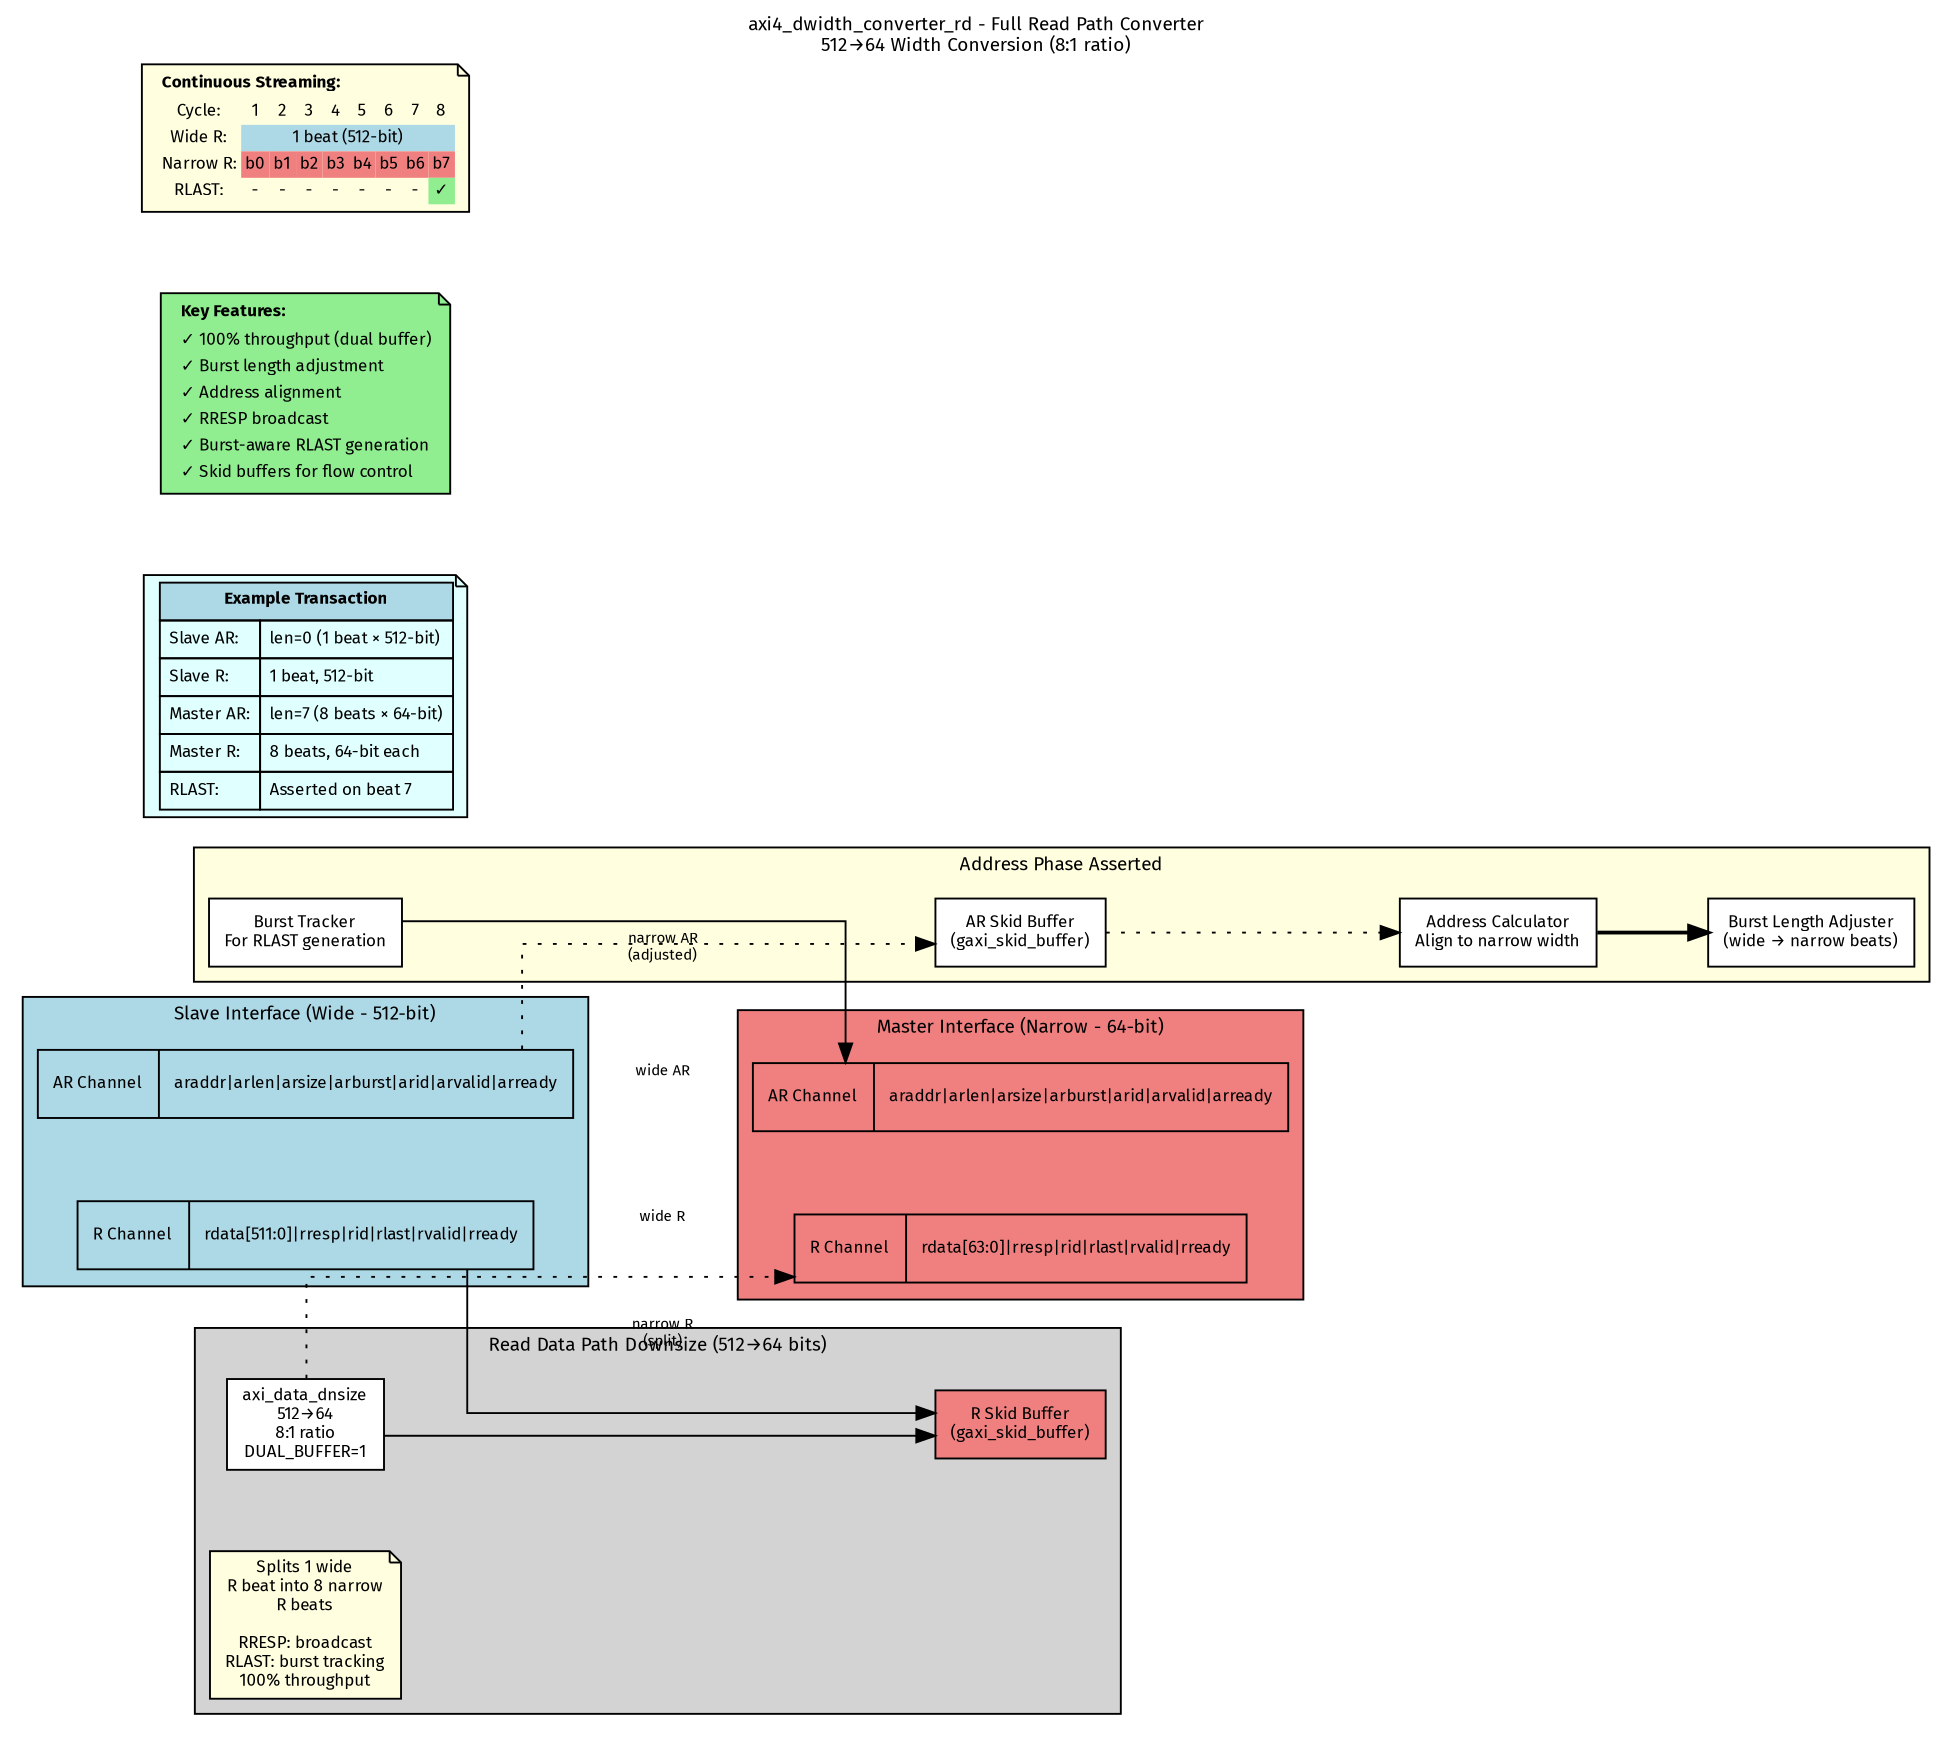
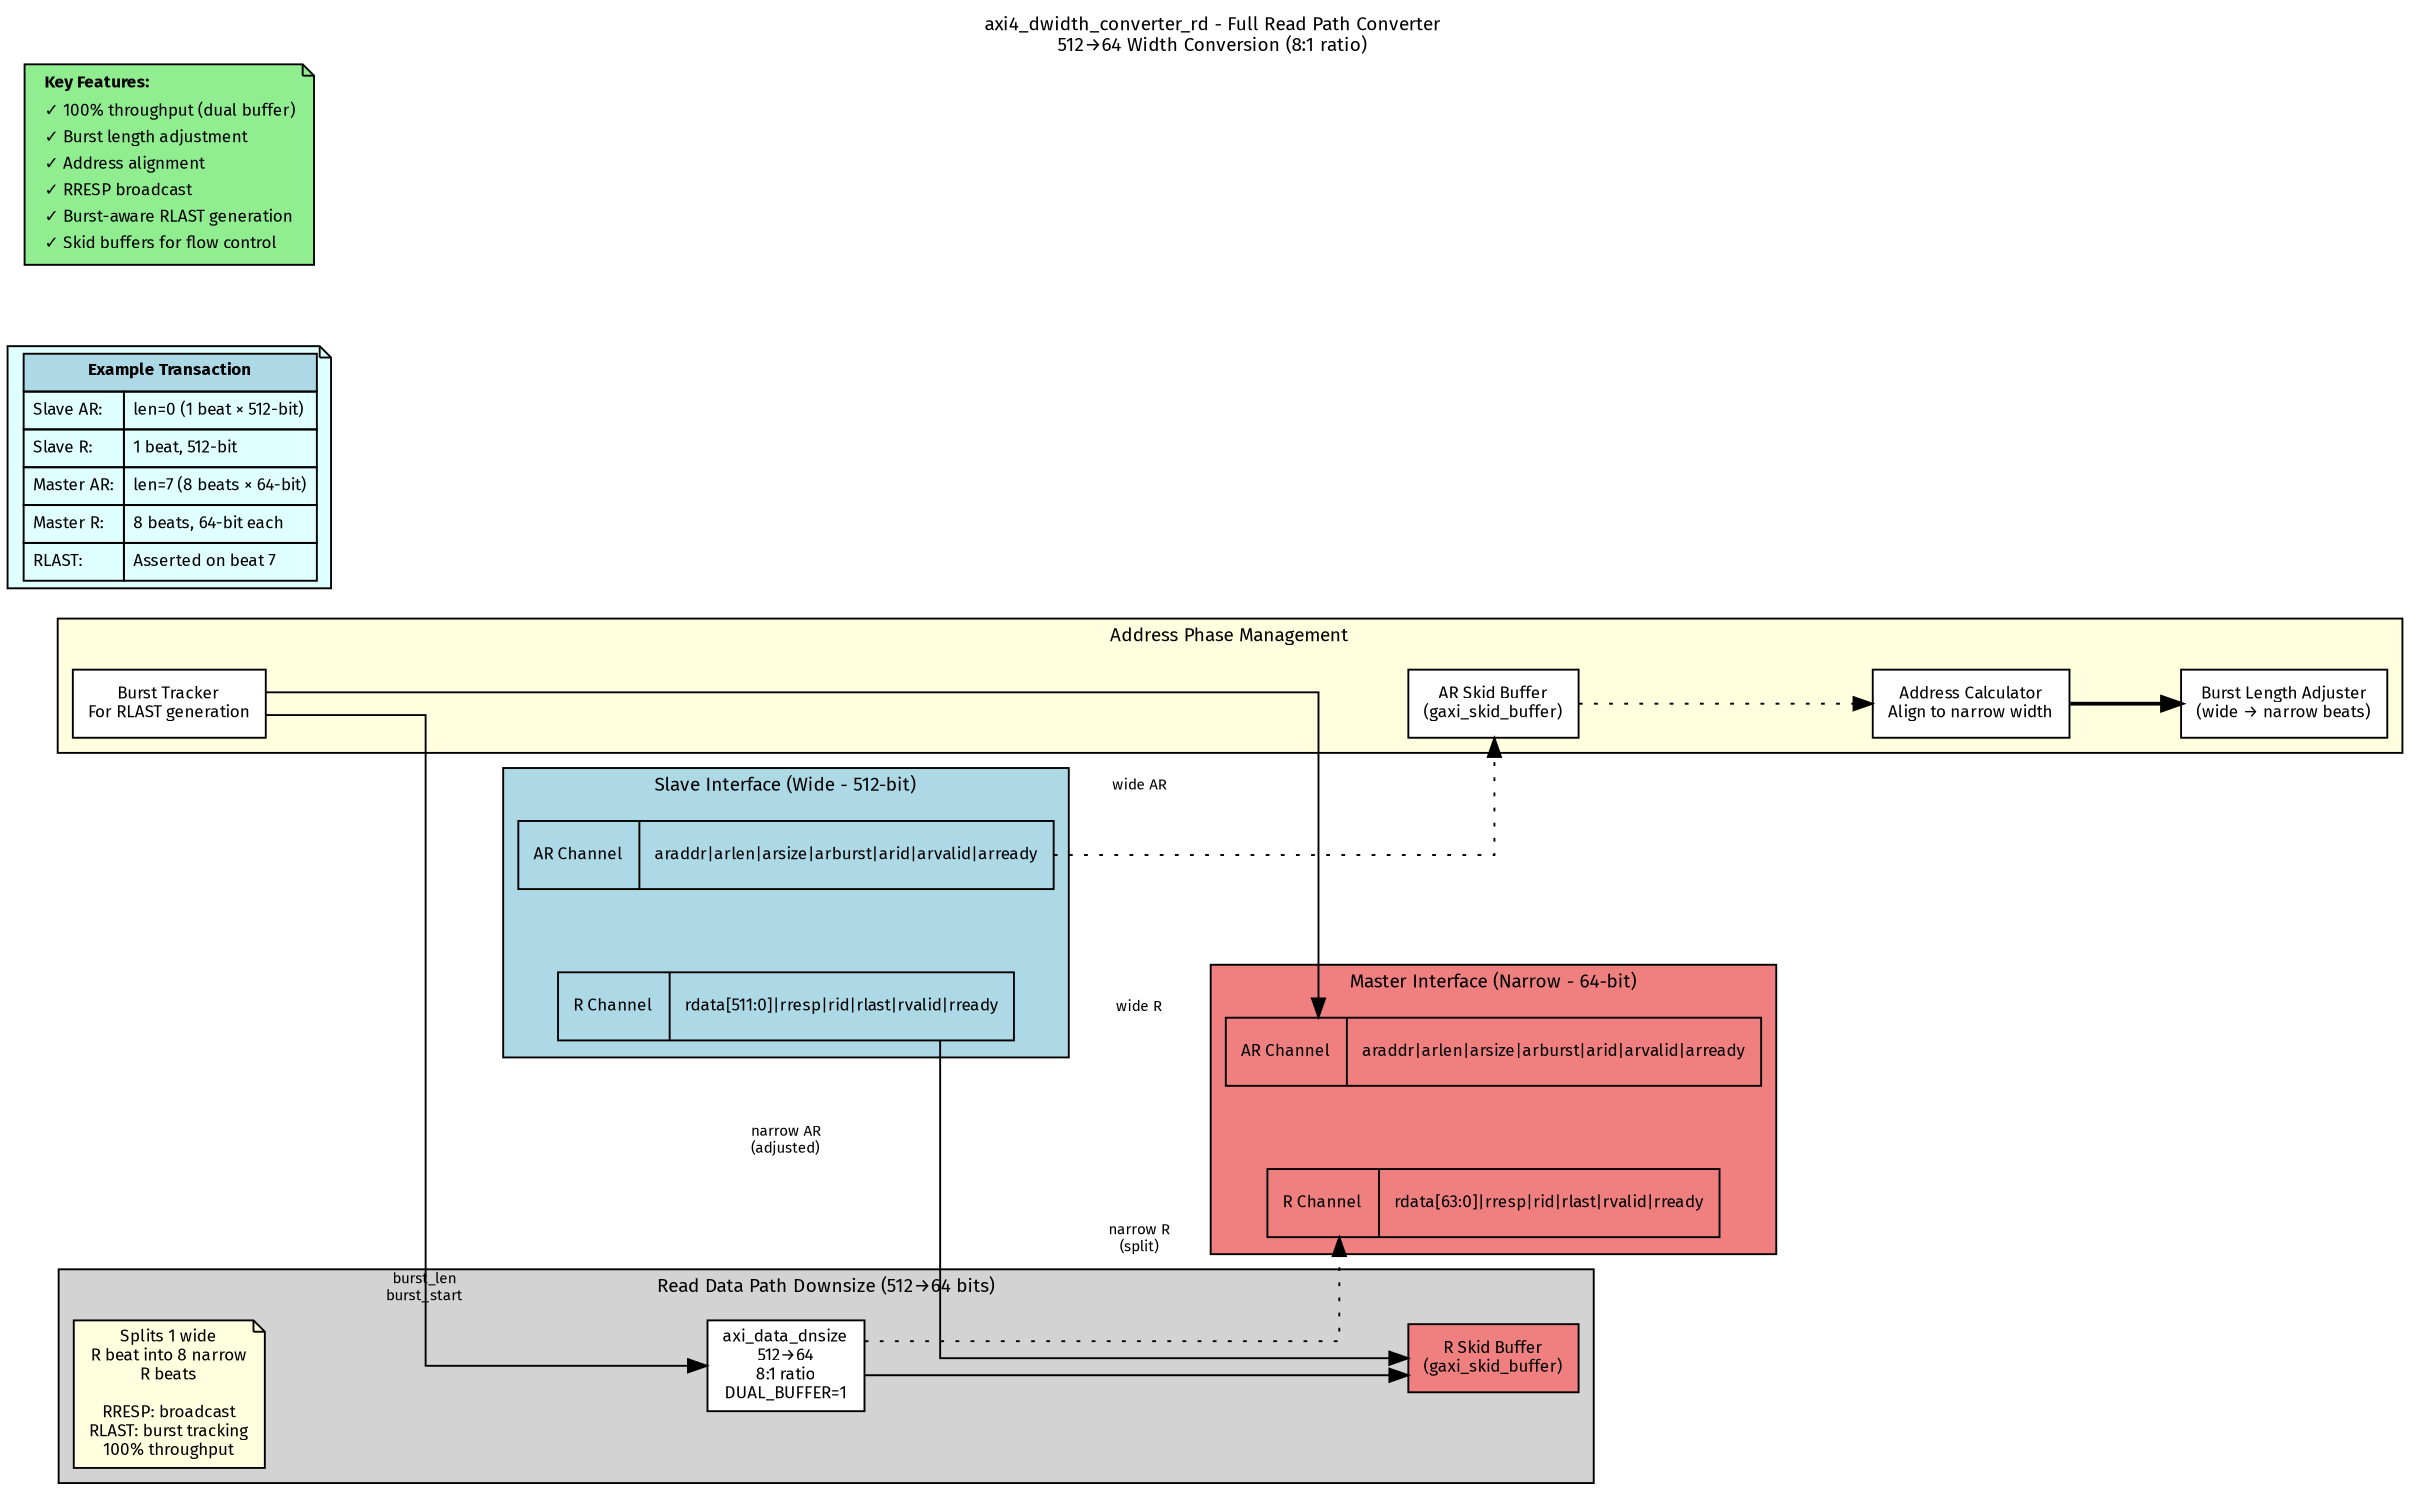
  digraph {
    fontname="Fira Sans"
    fontsize=10
    label="axi4_dwidth_converter_rd - Full Read Path Converter\n512→64 Width Conversion (8:1 ratio)"
    labelloc=t
    newrank=true
    nodesep=0.6
    rankdir=LR
    ranksep=0.8
    splines=ortho
    node [fillcolor=white fontname="Fira Sans" fontsize=9 shape=box style=filled]
    edge [fontname="Fira Sans" fontsize=8 style=solid]
    n1 [fillcolor=lightblue label="{AR Channel|araddr\|arlen\|arsize\|arburst\|arid\|arvalid\|arready}" shape=record]
    n2 [fillcolor=lightblue label="{R Channel|rdata[511:0]\|rresp\|rid\|rlast\|rvalid\|rready}" shape=record]
    n3 [label="AR Skid Buffer\n(gaxi_skid_buffer)"]
    n4 [label="Address Calculator\nAlign to narrow width"]
    n5 [label="Burst Length Adjuster\n(wide → narrow beats)"]
    n6 [label="Burst Tracker\nFor RLAST generation"]
    n7 [fillcolor=lightcoral label="R Skid Buffer\n(gaxi_skid_buffer)"]
    n8 [label="axi_data_dnsize\n512→64\n8:1 ratio\nDUAL_BUFFER=1"]
    n9 [fillcolor=lightyellow label="Splits 1 wide\nR beat into 8 narrow\nR beats\n\nRRESP: broadcast\nRLAST: burst tracking\n100% throughput" shape=note]
    n10 [fillcolor=lightcoral label="{AR Channel|araddr\|arlen\|arsize\|arburst\|arid\|arvalid\|arready}" shape=record]
    n11 [fillcolor=lightcoral label="{R Channel|rdata[63:0]\|rresp\|rid\|rlast\|rvalid\|rready}" shape=record]
    n12 [fillcolor=lightcyan label=< <TABLE BORDER="0" CELLBORDER="1" CELLSPACING="0" CELLPADDING="4"> <TR><TD COLSPAN="2" BGCOLOR="lightblue"><B>Example Transaction</B></TD></TR> <TR><TD ALIGN="LEFT">Slave AR:</TD><TD ALIGN="LEFT">len=0 (1 beat × 512-bit)</TD></TR> <TR><TD ALIGN="LEFT">Slave R:</TD><TD ALIGN="LEFT">1 beat, 512-bit</TD></TR> <TR><TD ALIGN="LEFT">Master AR:</TD><TD ALIGN="LEFT">len=7 (8 beats × 64-bit)</TD></TR> <TR><TD ALIGN="LEFT">Master R:</TD><TD ALIGN="LEFT">8 beats, 64-bit each</TD></TR> <TR><TD ALIGN="LEFT">RLAST:</TD><TD ALIGN="LEFT">Asserted on beat 7</TD></TR> </TABLE>> shape=note]
    n13 [fillcolor=lightgreen label=< <TABLE BORDER="0" CELLBORDER="0" CELLSPACING="0" CELLPADDING="2"> <TR><TD ALIGN="LEFT"><B>Key Features:</B></TD></TR> <TR><TD ALIGN="LEFT">✓ 100% throughput (dual buffer)</TD></TR> <TR><TD ALIGN="LEFT">✓ Burst length adjustment</TD></TR> <TR><TD ALIGN="LEFT">✓ Address alignment</TD></TR> <TR><TD ALIGN="LEFT">✓ RRESP broadcast</TD></TR> <TR><TD ALIGN="LEFT">✓ Burst-aware RLAST generation</TD></TR> <TR><TD ALIGN="LEFT">✓ Skid buffers for flow control</TD></TR> </TABLE>> shape=note]
-   n14 [fillcolor=lightyellow label=< <TABLE BORDER="0" CELLBORDER="0" CELLSPACING="0" CELLPADDING="2"> <TR><TD COLSPAN="9" ALIGN="LEFT"><B>Continuous Streaming:</B></TD></TR> <TR><TD>Cycle:</TD><TD>1</TD><TD>2</TD><TD>3</TD><TD>4</TD><TD>5</TD><TD>6</TD><TD>7</TD><TD>8</TD></TR> <TR><TD>Wide R:</TD><TD COLSPAN="8" BGCOLOR="lightblue">1 beat (512-bit)</TD></TR> <TR><TD>Narrow R:</TD><TD BGCOLOR="lightcoral">b0</TD><TD BGCOLOR="lightcoral">b1</TD><TD BGCOLOR="lightcoral">b2</TD><TD BGCOLOR="lightcoral">b3</TD><TD BGCOLOR="lightcoral">b4</TD><TD BGCOLOR="lightcoral">b5</TD><TD BGCOLOR="lightcoral">b6</TD><TD BGCOLOR="lightcoral">b7</TD></TR> <TR><TD>RLAST:</TD><TD>-</TD><TD>-</TD><TD>-</TD><TD>-</TD><TD>-</TD><TD>-</TD><TD>-</TD><TD BGCOLOR="lightgreen">✓</TD></TR> </TABLE>> shape=note]
    subgraph cluster_1 {
      fillcolor=lightblue
      label="Slave Interface (Wide - 512-bit)"
      rank=source
      style=filled
      n1
      n2
    }
    subgraph cluster_2 {
      fillcolor=lightyellow
-     label="Address Phase Asserted"
+     label="Address Phase Management"
      style=filled
      n3
      n4
      n5
      n6
    }
    subgraph cluster_3 {
      fillcolor=lightgray
      label="Read Data Path Downsize (512→64 bits)"
      style=filled
      n7
      n8
      n9
    }
    subgraph cluster_4 {
      fillcolor=lightcoral
      label="Master Interface (Narrow - 64-bit)"
      rank=sink
      style=filled
      n10
      n11
    }
    n1 -> n3 [label="wide AR" style=dotted]
    n2 -> n7 [label="wide R"]
    n3 -> n4 [style=dotted]
    n4 -> n5 [style=bold]
+   n6 -> n8 [label="burst_len\nburst_start"]
    n6 -> n10 [label="narrow AR\n(adjusted)"]
    n8 -> n7
    n8 -> n11 [label="narrow R\n(split)" style=dotted]
  }
